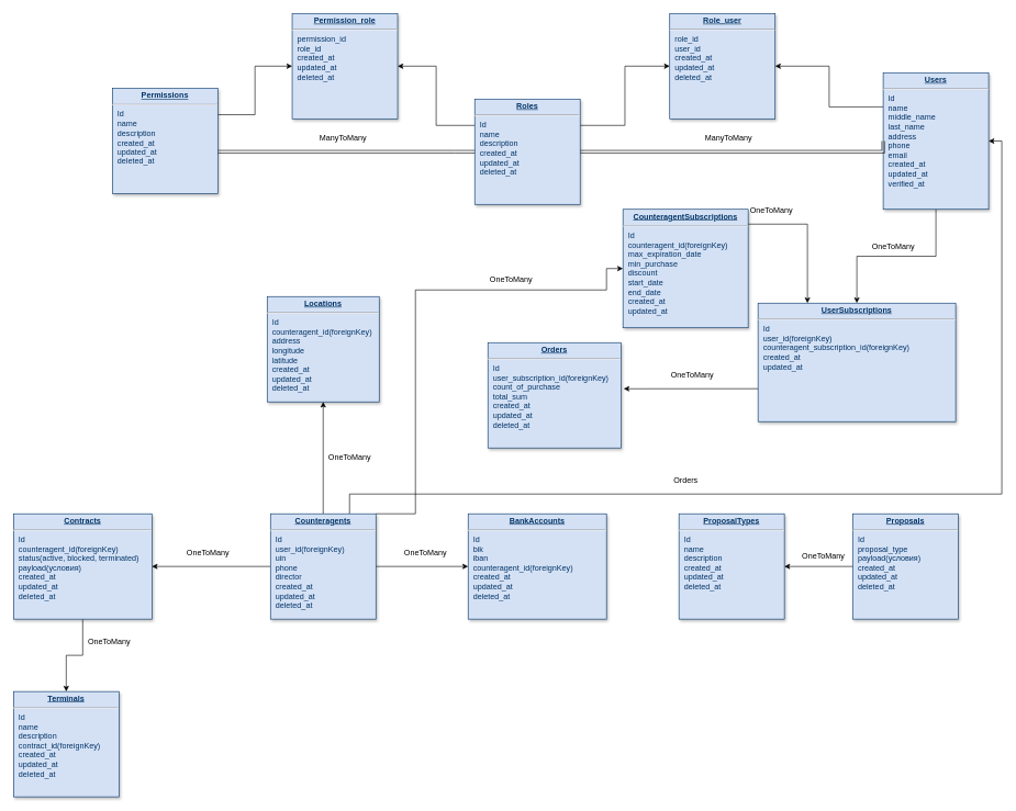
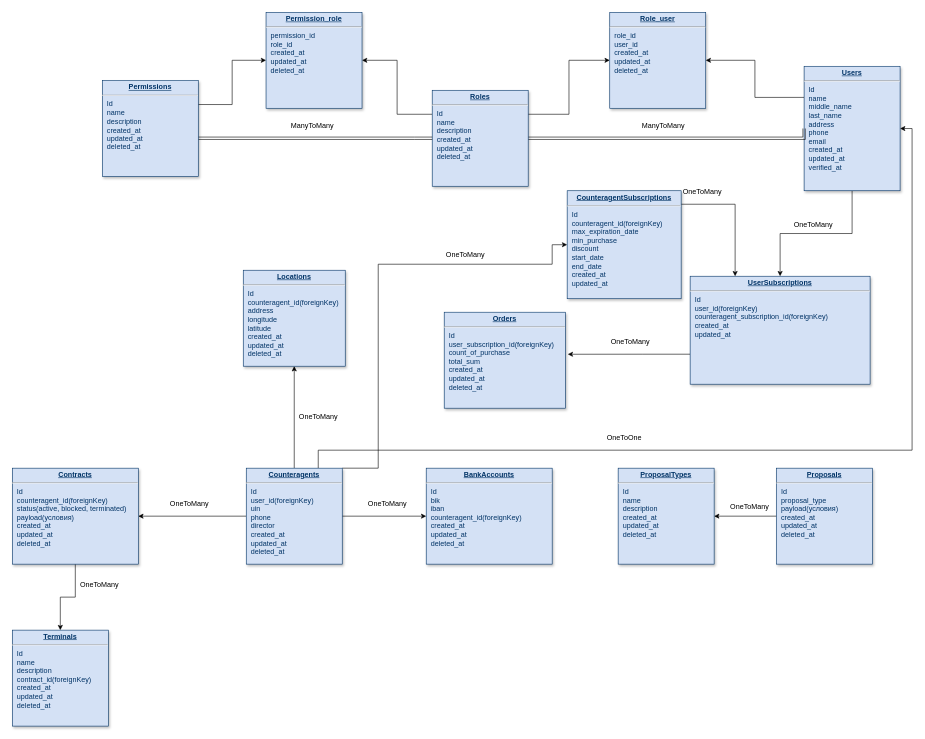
  <mxCell id="0" />
  <mxCell id="1" parent="0" />
  <mxCell id="2" style="edgeStyle=orthogonalEdgeStyle;rounded=0;orthogonalLoop=1;jettySize=auto;html=1;exitX=0;exitY=0.25;exitDx=0;exitDy=0;entryX=1;entryY=0.5;entryDx=0;entryDy=0;" edge="1" parent="1" source="4" target="31"><mxGeometry relative="1" as="geometry" /></mxCell>
  <mxCell id="3" style="edgeStyle=orthogonalEdgeStyle;rounded=0;orthogonalLoop=1;jettySize=auto;html=1;entryX=0.5;entryY=0;entryDx=0;entryDy=0;" edge="1" parent="1" source="4" target="25"><mxGeometry relative="1" as="geometry" /></mxCell>
  <mxCell id="4" value="&lt;p style=&quot;margin: 0px; margin-top: 4px; text-align: center; text-decoration: underline;&quot;&gt;&lt;b&gt;Users&lt;/b&gt;&lt;/p&gt;&lt;hr&gt;&lt;p style=&quot;margin: 0px; margin-left: 8px;&quot;&gt;Id&lt;/p&gt;&lt;p style=&quot;margin: 0px; margin-left: 8px;&quot;&gt;name&lt;/p&gt;&lt;p style=&quot;margin: 0px; margin-left: 8px;&quot;&gt;middle_name&lt;/p&gt;&lt;p style=&quot;margin: 0px; margin-left: 8px;&quot;&gt;last_name&lt;/p&gt;&lt;p style=&quot;margin: 0px; margin-left: 8px;&quot;&gt;address&lt;/p&gt;&lt;p style=&quot;margin: 0px; margin-left: 8px;&quot;&gt;phone&lt;/p&gt;&lt;p style=&quot;margin: 0px; margin-left: 8px;&quot;&gt;email&lt;/p&gt;&lt;p style=&quot;margin: 0px; margin-left: 8px;&quot;&gt;created_at&lt;/p&gt;&lt;p style=&quot;margin: 0px; margin-left: 8px;&quot;&gt;updated_at&lt;/p&gt;&lt;p style=&quot;margin: 0px; margin-left: 8px;&quot;&gt;verified_at&lt;/p&gt;" style="verticalAlign=top;align=left;overflow=fill;fontSize=12;fontFamily=Helvetica;html=1;strokeColor=#003366;shadow=1;fillColor=#D4E1F5;fontColor=#003366" parent="1" vertex="1"><mxGeometry x="1340" y="110" width="160" height="207.5" as="geometry" /></mxCell>
  <mxCell id="5" style="edgeStyle=orthogonalEdgeStyle;rounded=0;orthogonalLoop=1;jettySize=auto;html=1;entryX=0;entryY=0.5;entryDx=0;entryDy=0;shape=link;" edge="1" parent="1" source="8" target="4"><mxGeometry relative="1" as="geometry"><Array as="points"><mxPoint x="1340" y="230" /></Array></mxGeometry></mxCell>
  <mxCell id="6" style="edgeStyle=orthogonalEdgeStyle;rounded=0;orthogonalLoop=1;jettySize=auto;html=1;exitX=1;exitY=0.25;exitDx=0;exitDy=0;entryX=0;entryY=0.5;entryDx=0;entryDy=0;" edge="1" parent="1" source="8" target="31"><mxGeometry relative="1" as="geometry" /></mxCell>
  <mxCell id="7" style="edgeStyle=orthogonalEdgeStyle;rounded=0;orthogonalLoop=1;jettySize=auto;html=1;exitX=0;exitY=0.25;exitDx=0;exitDy=0;entryX=1;entryY=0.5;entryDx=0;entryDy=0;" edge="1" parent="1" source="8" target="32"><mxGeometry relative="1" as="geometry" /></mxCell>
  <mxCell id="8" value="&lt;p style=&quot;margin: 0px; margin-top: 4px; text-align: center; text-decoration: underline;&quot;&gt;&lt;b&gt;Roles&lt;/b&gt;&lt;/p&gt;&lt;hr&gt;&lt;p style=&quot;margin: 0px; margin-left: 8px;&quot;&gt;Id&lt;/p&gt;&lt;p style=&quot;margin: 0px; margin-left: 8px;&quot;&gt;name&lt;/p&gt;&lt;p style=&quot;margin: 0px; margin-left: 8px;&quot;&gt;description&lt;/p&gt;&lt;p style=&quot;margin: 0px; margin-left: 8px;&quot;&gt;created_at&lt;/p&gt;&lt;p style=&quot;margin: 0px; margin-left: 8px;&quot;&gt;updated_at&lt;/p&gt;&lt;p style=&quot;margin: 0px; margin-left: 8px;&quot;&gt;deleted_at&lt;/p&gt;" style="verticalAlign=top;align=left;overflow=fill;fontSize=12;fontFamily=Helvetica;html=1;strokeColor=#003366;shadow=1;fillColor=#D4E1F5;fontColor=#003366" parent="1" vertex="1"><mxGeometry x="720" y="150" width="160" height="160" as="geometry" /></mxCell>
  <mxCell id="9" style="edgeStyle=orthogonalEdgeStyle;shape=link;rounded=0;orthogonalLoop=1;jettySize=auto;html=1;entryX=0;entryY=0.5;entryDx=0;entryDy=0;" edge="1" parent="1" source="11" target="8"><mxGeometry relative="1" as="geometry"><Array as="points"><mxPoint x="690" y="230" /></Array></mxGeometry></mxCell>
  <mxCell id="10" style="edgeStyle=orthogonalEdgeStyle;rounded=0;orthogonalLoop=1;jettySize=auto;html=1;exitX=1;exitY=0.25;exitDx=0;exitDy=0;entryX=0;entryY=0.5;entryDx=0;entryDy=0;" edge="1" parent="1" source="11" target="32"><mxGeometry relative="1" as="geometry" /></mxCell>
  <mxCell id="11" value="&lt;p style=&quot;margin: 0px; margin-top: 4px; text-align: center; text-decoration: underline;&quot;&gt;&lt;b&gt;Permissions&lt;/b&gt;&lt;/p&gt;&lt;hr&gt;&lt;p style=&quot;margin: 0px; margin-left: 8px;&quot;&gt;Id&lt;/p&gt;&lt;p style=&quot;margin: 0px; margin-left: 8px;&quot;&gt;name&lt;/p&gt;&lt;p style=&quot;margin: 0px; margin-left: 8px;&quot;&gt;description&lt;/p&gt;&lt;p style=&quot;margin: 0px; margin-left: 8px;&quot;&gt;created_at&lt;/p&gt;&lt;p style=&quot;margin: 0px; margin-left: 8px;&quot;&gt;updated_at&lt;/p&gt;&lt;p style=&quot;margin: 0px; margin-left: 8px;&quot;&gt;deleted_at&lt;/p&gt;" style="verticalAlign=top;align=left;overflow=fill;fontSize=12;fontFamily=Helvetica;html=1;strokeColor=#003366;shadow=1;fillColor=#D4E1F5;fontColor=#003366" vertex="1" parent="1"><mxGeometry x="170" y="133.75" width="160" height="160" as="geometry" /></mxCell>
  <mxCell id="12" value="&lt;p style=&quot;margin: 0px; margin-top: 4px; text-align: center; text-decoration: underline;&quot;&gt;&lt;b&gt;Orders&lt;/b&gt;&lt;/p&gt;&lt;hr&gt;&lt;p style=&quot;margin: 0px; margin-left: 8px;&quot;&gt;Id&lt;/p&gt;&lt;p style=&quot;margin: 0px; margin-left: 8px;&quot;&gt;user_subscription_id(foreignKey)&lt;/p&gt;&lt;p style=&quot;margin: 0px; margin-left: 8px;&quot;&gt;count_of_purchase&lt;/p&gt;&lt;p style=&quot;margin: 0px; margin-left: 8px;&quot;&gt;total_sum&lt;/p&gt;&lt;p style=&quot;margin: 0px; margin-left: 8px;&quot;&gt;created_at&lt;/p&gt;&lt;p style=&quot;margin: 0px; margin-left: 8px;&quot;&gt;updated_at&lt;/p&gt;&lt;p style=&quot;margin: 0px; margin-left: 8px;&quot;&gt;deleted_at&lt;/p&gt;" style="verticalAlign=top;align=left;overflow=fill;fontSize=12;fontFamily=Helvetica;html=1;strokeColor=#003366;shadow=1;fillColor=#D4E1F5;fontColor=#003366" vertex="1" parent="1"><mxGeometry x="740" y="520" width="202" height="160" as="geometry" /></mxCell>
  <mxCell id="13" style="edgeStyle=orthogonalEdgeStyle;rounded=0;orthogonalLoop=1;jettySize=auto;html=1;entryX=1;entryY=0.5;entryDx=0;entryDy=0;" edge="1" parent="1" source="18" target="20"><mxGeometry relative="1" as="geometry" /></mxCell>
  <mxCell id="14" style="edgeStyle=orthogonalEdgeStyle;rounded=0;orthogonalLoop=1;jettySize=auto;html=1;exitX=1;exitY=0.5;exitDx=0;exitDy=0;entryX=0;entryY=0.5;entryDx=0;entryDy=0;" edge="1" parent="1" source="18" target="30"><mxGeometry relative="1" as="geometry" /></mxCell>
  <mxCell id="15" style="edgeStyle=orthogonalEdgeStyle;rounded=0;orthogonalLoop=1;jettySize=auto;html=1;entryX=0.5;entryY=1;entryDx=0;entryDy=0;" edge="1" parent="1" source="18" target="29"><mxGeometry relative="1" as="geometry" /></mxCell>
  <mxCell id="16" style="edgeStyle=orthogonalEdgeStyle;rounded=0;orthogonalLoop=1;jettySize=auto;html=1;exitX=0.75;exitY=0;exitDx=0;exitDy=0;entryX=1;entryY=0.5;entryDx=0;entryDy=0;" edge="1" parent="1" source="18" target="4"><mxGeometry relative="1" as="geometry"><Array as="points"><mxPoint x="530" y="750" /><mxPoint x="1520" y="750" /><mxPoint x="1520" y="214" /></Array></mxGeometry></mxCell>
  <mxCell id="17" style="edgeStyle=orthogonalEdgeStyle;rounded=0;orthogonalLoop=1;jettySize=auto;html=1;exitX=1;exitY=0;exitDx=0;exitDy=0;entryX=0;entryY=0.5;entryDx=0;entryDy=0;" edge="1" parent="1" source="18" target="27"><mxGeometry relative="1" as="geometry"><Array as="points"><mxPoint x="630" y="780" /><mxPoint x="630" y="440" /><mxPoint x="920" y="440" /><mxPoint x="920" y="408" /></Array></mxGeometry></mxCell>
  <mxCell id="18" value="&lt;p style=&quot;margin: 0px; margin-top: 4px; text-align: center; text-decoration: underline;&quot;&gt;&lt;b&gt;Counteragents&lt;/b&gt;&lt;/p&gt;&lt;hr&gt;&lt;p style=&quot;margin: 0px; margin-left: 8px;&quot;&gt;Id&lt;/p&gt;&lt;p style=&quot;margin: 0px; margin-left: 8px;&quot;&gt;user_id(foreignKey)&lt;/p&gt;&lt;p style=&quot;margin: 0px; margin-left: 8px;&quot;&gt;uin&lt;/p&gt;&lt;p style=&quot;margin: 0px; margin-left: 8px;&quot;&gt;phone&lt;/p&gt;&lt;p style=&quot;margin: 0px; margin-left: 8px;&quot;&gt;director&lt;/p&gt;&lt;p style=&quot;margin: 0px; margin-left: 8px;&quot;&gt;created_at&lt;/p&gt;&lt;p style=&quot;margin: 0px; margin-left: 8px;&quot;&gt;updated_at&lt;/p&gt;&lt;p style=&quot;margin: 0px; margin-left: 8px;&quot;&gt;deleted_at&lt;/p&gt;" style="verticalAlign=top;align=left;overflow=fill;fontSize=12;fontFamily=Helvetica;html=1;strokeColor=#003366;shadow=1;fillColor=#D4E1F5;fontColor=#003366" vertex="1" parent="1"><mxGeometry x="410" y="780" width="160" height="160" as="geometry" /></mxCell>
  <mxCell id="19" style="edgeStyle=orthogonalEdgeStyle;rounded=0;orthogonalLoop=1;jettySize=auto;html=1;" edge="1" parent="1" source="20" target="28"><mxGeometry relative="1" as="geometry" /></mxCell>
  <mxCell id="20" value="&lt;p style=&quot;margin: 0px; margin-top: 4px; text-align: center; text-decoration: underline;&quot;&gt;&lt;b&gt;Contracts&lt;/b&gt;&lt;/p&gt;&lt;hr&gt;&lt;p style=&quot;margin: 0px; margin-left: 8px;&quot;&gt;Id&lt;/p&gt;&lt;p style=&quot;margin: 0px; margin-left: 8px;&quot;&gt;counteragent_id(foreignKey)&lt;/p&gt;&lt;p style=&quot;margin: 0px; margin-left: 8px;&quot;&gt;status(active, blocked, terminated)&lt;/p&gt;&lt;p style=&quot;margin: 0px; margin-left: 8px;&quot;&gt;payload(условия)&lt;/p&gt;&lt;p style=&quot;margin: 0px; margin-left: 8px;&quot;&gt;created_at&lt;/p&gt;&lt;p style=&quot;margin: 0px; margin-left: 8px;&quot;&gt;updated_at&lt;/p&gt;&lt;p style=&quot;margin: 0px; margin-left: 8px;&quot;&gt;deleted_at&lt;/p&gt;" style="verticalAlign=top;align=left;overflow=fill;fontSize=12;fontFamily=Helvetica;html=1;strokeColor=#003366;shadow=1;fillColor=#D4E1F5;fontColor=#003366" vertex="1" parent="1"><mxGeometry x="20" y="780" width="210" height="160" as="geometry" /></mxCell>
  <mxCell id="21" style="edgeStyle=orthogonalEdgeStyle;rounded=0;orthogonalLoop=1;jettySize=auto;html=1;entryX=1;entryY=0.5;entryDx=0;entryDy=0;" edge="1" parent="1" source="22" target="23"><mxGeometry relative="1" as="geometry" /></mxCell>
  <mxCell id="22" value="&lt;p style=&quot;margin: 0px; margin-top: 4px; text-align: center; text-decoration: underline;&quot;&gt;&lt;b&gt;Proposals&lt;/b&gt;&lt;/p&gt;&lt;hr&gt;&lt;p style=&quot;margin: 0px; margin-left: 8px;&quot;&gt;Id&lt;/p&gt;&lt;p style=&quot;margin: 0px; margin-left: 8px;&quot;&gt;proposal_type&lt;/p&gt;&lt;p style=&quot;margin: 0px; margin-left: 8px;&quot;&gt;payload(условия)&lt;/p&gt;&lt;p style=&quot;margin: 0px; margin-left: 8px;&quot;&gt;created_at&lt;/p&gt;&lt;p style=&quot;margin: 0px; margin-left: 8px;&quot;&gt;updated_at&lt;/p&gt;&lt;p style=&quot;margin: 0px; margin-left: 8px;&quot;&gt;deleted_at&lt;/p&gt;" style="verticalAlign=top;align=left;overflow=fill;fontSize=12;fontFamily=Helvetica;html=1;strokeColor=#003366;shadow=1;fillColor=#D4E1F5;fontColor=#003366" vertex="1" parent="1"><mxGeometry x="1294" y="780" width="160" height="160" as="geometry" /></mxCell>
  <mxCell id="23" value="&lt;p style=&quot;margin: 0px; margin-top: 4px; text-align: center; text-decoration: underline;&quot;&gt;&lt;b&gt;ProposalTypes&lt;/b&gt;&lt;/p&gt;&lt;hr&gt;&lt;p style=&quot;margin: 0px; margin-left: 8px;&quot;&gt;Id&lt;/p&gt;&lt;p style=&quot;margin: 0px; margin-left: 8px;&quot;&gt;name&lt;/p&gt;&lt;p style=&quot;margin: 0px; margin-left: 8px;&quot;&gt;description&lt;/p&gt;&lt;p style=&quot;margin: 0px; margin-left: 8px;&quot;&gt;created_at&lt;/p&gt;&lt;p style=&quot;margin: 0px; margin-left: 8px;&quot;&gt;updated_at&lt;/p&gt;&lt;p style=&quot;margin: 0px; margin-left: 8px;&quot;&gt;deleted_at&lt;/p&gt;" style="verticalAlign=top;align=left;overflow=fill;fontSize=12;fontFamily=Helvetica;html=1;strokeColor=#003366;shadow=1;fillColor=#D4E1F5;fontColor=#003366" vertex="1" parent="1"><mxGeometry x="1030" y="780" width="160" height="160" as="geometry" /></mxCell>
  <mxCell id="24" style="edgeStyle=orthogonalEdgeStyle;rounded=0;orthogonalLoop=1;jettySize=auto;html=1;entryX=1.02;entryY=0.438;entryDx=0;entryDy=0;entryPerimeter=0;" edge="1" parent="1" source="25" target="12"><mxGeometry relative="1" as="geometry"><Array as="points"><mxPoint x="1070" y="590" /><mxPoint x="1070" y="590" /></Array></mxGeometry></mxCell>
  <mxCell id="25" value="&lt;p style=&quot;margin: 0px; margin-top: 4px; text-align: center; text-decoration: underline;&quot;&gt;&lt;b&gt;UserSubscriptions&lt;/b&gt;&lt;/p&gt;&lt;hr&gt;&lt;p style=&quot;margin: 0px; margin-left: 8px;&quot;&gt;Id&lt;/p&gt;&lt;p style=&quot;margin: 0px; margin-left: 8px;&quot;&gt;user_id(foreignKey)&lt;/p&gt;&lt;p style=&quot;margin: 0px; margin-left: 8px;&quot;&gt;counteragent_subscription_id(foreignKey)&lt;/p&gt;&lt;p style=&quot;margin: 0px; margin-left: 8px;&quot;&gt;created_at&lt;/p&gt;&lt;p style=&quot;margin: 0px; margin-left: 8px;&quot;&gt;updated_at&lt;/p&gt;" style="verticalAlign=top;align=left;overflow=fill;fontSize=12;fontFamily=Helvetica;html=1;strokeColor=#003366;shadow=1;fillColor=#D4E1F5;fontColor=#003366" vertex="1" parent="1"><mxGeometry x="1150" y="460" width="300" height="180" as="geometry" /></mxCell>
  <mxCell id="26" style="edgeStyle=orthogonalEdgeStyle;rounded=0;orthogonalLoop=1;jettySize=auto;html=1;entryX=0.25;entryY=0;entryDx=0;entryDy=0;" edge="1" parent="1" source="27" target="25"><mxGeometry relative="1" as="geometry"><Array as="points"><mxPoint x="1225" y="340" /></Array></mxGeometry></mxCell>
  <mxCell id="27" value="&lt;p style=&quot;margin: 0px; margin-top: 4px; text-align: center; text-decoration: underline;&quot;&gt;&lt;b&gt;CounteragentSubscriptions&lt;/b&gt;&lt;/p&gt;&lt;hr&gt;&lt;p style=&quot;margin: 0px; margin-left: 8px;&quot;&gt;Id&lt;/p&gt;&lt;p style=&quot;margin: 0px; margin-left: 8px;&quot;&gt;counteragent_id(foreignKey)&lt;/p&gt;&lt;p style=&quot;margin: 0px; margin-left: 8px;&quot;&gt;max_expiration_date&lt;/p&gt;&lt;p style=&quot;margin: 0px; margin-left: 8px;&quot;&gt;min_purchase&lt;/p&gt;&lt;p style=&quot;margin: 0px; margin-left: 8px;&quot;&gt;discount&lt;/p&gt;&lt;p style=&quot;margin: 0px; margin-left: 8px;&quot;&gt;start_date&lt;br&gt;&lt;/p&gt;&lt;p style=&quot;margin: 0px; margin-left: 8px;&quot;&gt;end_date&lt;br&gt;&lt;/p&gt;&lt;p style=&quot;margin: 0px; margin-left: 8px;&quot;&gt;created_at&lt;/p&gt;&lt;p style=&quot;margin: 0px; margin-left: 8px;&quot;&gt;updated_at&lt;/p&gt;" style="verticalAlign=top;align=left;overflow=fill;fontSize=12;fontFamily=Helvetica;html=1;strokeColor=#003366;shadow=1;fillColor=#D4E1F5;fontColor=#003366" vertex="1" parent="1"><mxGeometry x="945" y="317.5" width="190" height="180" as="geometry" /></mxCell>
  <mxCell id="28" value="&lt;p style=&quot;margin: 0px; margin-top: 4px; text-align: center; text-decoration: underline;&quot;&gt;&lt;b&gt;Terminals&lt;/b&gt;&lt;/p&gt;&lt;hr&gt;&lt;p style=&quot;margin: 0px; margin-left: 8px;&quot;&gt;Id&lt;/p&gt;&lt;p style=&quot;margin: 0px; margin-left: 8px;&quot;&gt;name&lt;/p&gt;&lt;p style=&quot;margin: 0px; margin-left: 8px;&quot;&gt;description&lt;/p&gt;&lt;p style=&quot;margin: 0px; margin-left: 8px;&quot;&gt;contract_id(foreignKey)&lt;/p&gt;&lt;p style=&quot;margin: 0px; margin-left: 8px;&quot;&gt;created_at&lt;/p&gt;&lt;p style=&quot;margin: 0px; margin-left: 8px;&quot;&gt;updated_at&lt;/p&gt;&lt;p style=&quot;margin: 0px; margin-left: 8px;&quot;&gt;deleted_at&lt;/p&gt;" style="verticalAlign=top;align=left;overflow=fill;fontSize=12;fontFamily=Helvetica;html=1;strokeColor=#003366;shadow=1;fillColor=#D4E1F5;fontColor=#003366" vertex="1" parent="1"><mxGeometry x="20" y="1050" width="160" height="160" as="geometry" /></mxCell>
  <mxCell id="29" value="&lt;p style=&quot;margin: 0px; margin-top: 4px; text-align: center; text-decoration: underline;&quot;&gt;&lt;b&gt;Locations&lt;/b&gt;&lt;/p&gt;&lt;hr&gt;&lt;p style=&quot;margin: 0px; margin-left: 8px;&quot;&gt;Id&lt;/p&gt;&lt;p style=&quot;margin: 0px; margin-left: 8px;&quot;&gt;counteragent_id(foreignKey)&lt;/p&gt;&lt;p style=&quot;margin: 0px; margin-left: 8px;&quot;&gt;address&lt;/p&gt;&lt;p style=&quot;margin: 0px; margin-left: 8px;&quot;&gt;longitude&lt;/p&gt;&lt;p style=&quot;margin: 0px; margin-left: 8px;&quot;&gt;latitude&lt;/p&gt;&lt;p style=&quot;margin: 0px; margin-left: 8px;&quot;&gt;created_at&lt;/p&gt;&lt;p style=&quot;margin: 0px; margin-left: 8px;&quot;&gt;updated_at&lt;/p&gt;&lt;p style=&quot;margin: 0px; margin-left: 8px;&quot;&gt;deleted_at&lt;/p&gt;" style="verticalAlign=top;align=left;overflow=fill;fontSize=12;fontFamily=Helvetica;html=1;strokeColor=#003366;shadow=1;fillColor=#D4E1F5;fontColor=#003366" vertex="1" parent="1"><mxGeometry x="405" y="450" width="170" height="160" as="geometry" /></mxCell>
  <mxCell id="30" value="&lt;p style=&quot;margin: 0px; margin-top: 4px; text-align: center; text-decoration: underline;&quot;&gt;&lt;b&gt;BankAccounts&lt;/b&gt;&lt;/p&gt;&lt;hr&gt;&lt;p style=&quot;margin: 0px; margin-left: 8px;&quot;&gt;Id&lt;/p&gt;&lt;p style=&quot;margin: 0px; margin-left: 8px;&quot;&gt;bik&lt;/p&gt;&lt;p style=&quot;margin: 0px; margin-left: 8px;&quot;&gt;iban&lt;/p&gt;&lt;p style=&quot;margin: 0px; margin-left: 8px;&quot;&gt;counteragent_id(foreignKey)&lt;/p&gt;&lt;p style=&quot;margin: 0px; margin-left: 8px;&quot;&gt;created_at&lt;/p&gt;&lt;p style=&quot;margin: 0px; margin-left: 8px;&quot;&gt;updated_at&lt;/p&gt;&lt;p style=&quot;margin: 0px; margin-left: 8px;&quot;&gt;deleted_at&lt;/p&gt;" style="verticalAlign=top;align=left;overflow=fill;fontSize=12;fontFamily=Helvetica;html=1;strokeColor=#003366;shadow=1;fillColor=#D4E1F5;fontColor=#003366" vertex="1" parent="1"><mxGeometry x="710" y="780" width="210" height="160" as="geometry" /></mxCell>
  <mxCell id="31" value="&lt;p style=&quot;margin: 0px; margin-top: 4px; text-align: center; text-decoration: underline;&quot;&gt;&lt;b&gt;Role_user&lt;/b&gt;&lt;/p&gt;&lt;hr&gt;&lt;p style=&quot;margin: 0px; margin-left: 8px;&quot;&gt;role_id&lt;/p&gt;&lt;p style=&quot;margin: 0px; margin-left: 8px;&quot;&gt;user_id&lt;/p&gt;&lt;p style=&quot;margin: 0px; margin-left: 8px;&quot;&gt;created_at&lt;/p&gt;&lt;p style=&quot;margin: 0px; margin-left: 8px;&quot;&gt;updated_at&lt;/p&gt;&lt;p style=&quot;margin: 0px; margin-left: 8px;&quot;&gt;deleted_at&lt;/p&gt;" style="verticalAlign=top;align=left;overflow=fill;fontSize=12;fontFamily=Helvetica;html=1;strokeColor=#003366;shadow=1;fillColor=#D4E1F5;fontColor=#003366" vertex="1" parent="1"><mxGeometry x="1016" y="20" width="160" height="160" as="geometry" /></mxCell>
  <mxCell id="32" value="&lt;p style=&quot;margin: 0px; margin-top: 4px; text-align: center; text-decoration: underline;&quot;&gt;&lt;b&gt;Permission_role&lt;/b&gt;&lt;/p&gt;&lt;hr&gt;&lt;p style=&quot;margin: 0px; margin-left: 8px;&quot;&gt;permission_id&lt;/p&gt;&lt;p style=&quot;margin: 0px; margin-left: 8px;&quot;&gt;role_id&lt;/p&gt;&lt;p style=&quot;margin: 0px; margin-left: 8px;&quot;&gt;created_at&lt;/p&gt;&lt;p style=&quot;margin: 0px; margin-left: 8px;&quot;&gt;updated_at&lt;/p&gt;&lt;p style=&quot;margin: 0px; margin-left: 8px;&quot;&gt;deleted_at&lt;/p&gt;" style="verticalAlign=top;align=left;overflow=fill;fontSize=12;fontFamily=Helvetica;html=1;strokeColor=#003366;shadow=1;fillColor=#D4E1F5;fontColor=#003366" vertex="1" parent="1"><mxGeometry x="443" y="20" width="160" height="160" as="geometry" /></mxCell>
  <mxCell id="33" value="ManyToMany" style="text;html=1;align=center;verticalAlign=middle;resizable=0;points=[];autosize=1;strokeColor=none;fillColor=none;" vertex="1" parent="1"><mxGeometry x="475" y="195" width="90" height="30" as="geometry" /></mxCell>
  <mxCell id="34" value="ManyToMany" style="text;html=1;align=center;verticalAlign=middle;resizable=0;points=[];autosize=1;strokeColor=none;fillColor=none;" vertex="1" parent="1"><mxGeometry x="1060" y="195" width="90" height="30" as="geometry" /></mxCell>
  <mxCell id="35" value="OneToMany" style="text;html=1;align=center;verticalAlign=middle;resizable=0;points=[];autosize=1;strokeColor=none;fillColor=none;" vertex="1" parent="1"><mxGeometry x="1204" y="830" width="90" height="30" as="geometry" /></mxCell>
  <mxCell id="36" value="OneToMany" style="text;html=1;align=center;verticalAlign=middle;resizable=0;points=[];autosize=1;strokeColor=none;fillColor=none;" vertex="1" parent="1"><mxGeometry x="270" y="825" width="90" height="30" as="geometry" /></mxCell>
  <mxCell id="37" value="OneToMany" style="text;html=1;align=center;verticalAlign=middle;resizable=0;points=[];autosize=1;strokeColor=none;fillColor=none;" vertex="1" parent="1"><mxGeometry x="600" y="825" width="90" height="30" as="geometry" /></mxCell>
  <mxCell id="38" value="OneToMany" style="text;html=1;align=center;verticalAlign=middle;resizable=0;points=[];autosize=1;strokeColor=none;fillColor=none;" vertex="1" parent="1"><mxGeometry x="120" y="960" width="90" height="30" as="geometry" /></mxCell>
  <mxCell id="39" value="OneToMany" style="text;html=1;align=center;verticalAlign=middle;resizable=0;points=[];autosize=1;strokeColor=none;fillColor=none;" vertex="1" parent="1"><mxGeometry x="1310" y="360" width="90" height="30" as="geometry" /></mxCell>
  <mxCell id="40" value="OneToMany" style="text;html=1;align=center;verticalAlign=middle;resizable=0;points=[];autosize=1;strokeColor=none;fillColor=none;" vertex="1" parent="1"><mxGeometry x="485" y="680" width="90" height="30" as="geometry" /></mxCell>
- <mxCell id="41" value="Orders" style="text;html=1;align=center;verticalAlign=middle;resizable=0;points=[];autosize=1;strokeColor=none;fillColor=none;" vertex="1" parent="1"><mxGeometry x="1000" y="715" width="80" height="30" as="geometry" /></mxCell>
+ <mxCell id="41" value="OneToOne" style="text;html=1;align=center;verticalAlign=middle;resizable=0;points=[];autosize=1;strokeColor=none;fillColor=none;" vertex="1" parent="1"><mxGeometry x="1000" y="715" width="80" height="30" as="geometry" /></mxCell>
  <mxCell id="42" value="OneToMany" style="text;html=1;align=center;verticalAlign=middle;resizable=0;points=[];autosize=1;strokeColor=none;fillColor=none;" vertex="1" parent="1"><mxGeometry x="1125" y="305" width="90" height="30" as="geometry" /></mxCell>
  <mxCell id="43" value="OneToMany" style="text;html=1;align=center;verticalAlign=middle;resizable=0;points=[];autosize=1;strokeColor=none;fillColor=none;" vertex="1" parent="1"><mxGeometry x="730" y="410" width="90" height="30" as="geometry" /></mxCell>
  <mxCell id="44" value="OneToMany" style="text;html=1;align=center;verticalAlign=middle;resizable=0;points=[];autosize=1;strokeColor=none;fillColor=none;" vertex="1" parent="1"><mxGeometry x="1005" y="555" width="90" height="30" as="geometry" /></mxCell>
